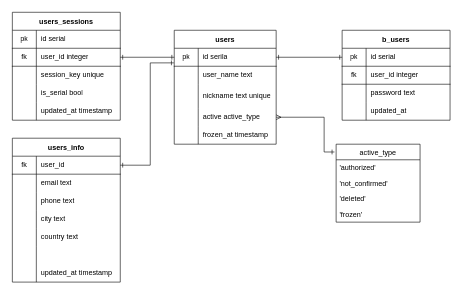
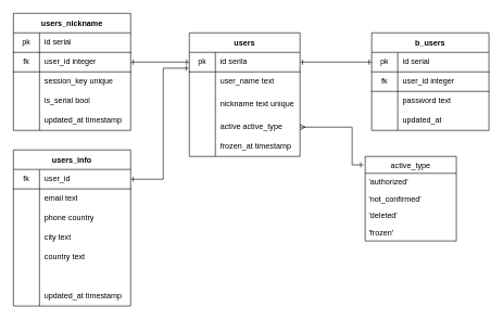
  <mxCell id="0" />
  <mxCell id="1" parent="0" />
  <mxCell id="2" value="users" style="shape=table;startSize=30;container=1;collapsible=0;childLayout=tableLayout;fixedRows=1;rowLines=0;fontStyle=1;align=center;pointerEvents=1;" parent="1" vertex="1"><mxGeometry x="290" y="50" width="170" height="190" as="geometry" /></mxCell>
  <mxCell id="3" value="" style="shape=partialRectangle;html=1;whiteSpace=wrap;collapsible=0;dropTarget=0;pointerEvents=1;fillColor=none;top=0;left=0;bottom=1;right=0;points=[[0,0.5],[1,0.5]];portConstraint=eastwest;" parent="2" vertex="1"><mxGeometry y="30" width="170" height="30" as="geometry" /></mxCell>
  <mxCell id="4" value="pk" style="shape=partialRectangle;html=1;whiteSpace=wrap;connectable=0;fillColor=none;top=0;left=0;bottom=0;right=0;overflow=hidden;pointerEvents=1;" parent="3" vertex="1"><mxGeometry width="40" height="30" as="geometry"><mxRectangle width="40" height="30" as="alternateBounds" /></mxGeometry></mxCell>
  <mxCell id="5" value="id serila" style="shape=partialRectangle;html=1;whiteSpace=wrap;connectable=0;fillColor=none;top=0;left=0;bottom=0;right=0;align=left;spacingLeft=6;overflow=hidden;pointerEvents=1;" parent="3" vertex="1"><mxGeometry x="40" width="130" height="30" as="geometry"><mxRectangle width="130" height="30" as="alternateBounds" /></mxGeometry></mxCell>
  <mxCell id="6" value="" style="shape=partialRectangle;html=1;whiteSpace=wrap;collapsible=0;dropTarget=0;pointerEvents=1;fillColor=none;top=0;left=0;bottom=0;right=0;points=[[0,0.5],[1,0.5]];portConstraint=eastwest;" parent="2" vertex="1"><mxGeometry y="60" width="170" height="30" as="geometry" /></mxCell>
  <mxCell id="7" value="" style="shape=partialRectangle;html=1;whiteSpace=wrap;connectable=0;fillColor=none;top=0;left=0;bottom=0;right=0;overflow=hidden;pointerEvents=1;" parent="6" vertex="1"><mxGeometry width="40" height="30" as="geometry"><mxRectangle width="40" height="30" as="alternateBounds" /></mxGeometry></mxCell>
  <mxCell id="8" value="user_name text" style="shape=partialRectangle;html=1;whiteSpace=wrap;connectable=0;fillColor=none;top=0;left=0;bottom=0;right=0;align=left;spacingLeft=6;overflow=hidden;pointerEvents=1;" parent="6" vertex="1"><mxGeometry x="40" width="130" height="30" as="geometry"><mxRectangle width="130" height="30" as="alternateBounds" /></mxGeometry></mxCell>
  <mxCell id="9" style="shape=partialRectangle;html=1;whiteSpace=wrap;collapsible=0;dropTarget=0;pointerEvents=1;fillColor=none;top=0;left=0;bottom=0;right=0;points=[[0,0.5],[1,0.5]];portConstraint=eastwest;" parent="2" vertex="1"><mxGeometry y="90" width="170" height="40" as="geometry" /></mxCell>
  <mxCell id="10" style="shape=partialRectangle;html=1;whiteSpace=wrap;connectable=0;fillColor=none;top=0;left=0;bottom=0;right=0;overflow=hidden;pointerEvents=1;" parent="9" vertex="1"><mxGeometry width="40" height="40" as="geometry"><mxRectangle width="40" height="40" as="alternateBounds" /></mxGeometry></mxCell>
  <mxCell id="11" value="nickname text unique" style="shape=partialRectangle;html=1;whiteSpace=wrap;connectable=0;fillColor=none;top=0;left=0;bottom=0;right=0;align=left;spacingLeft=6;overflow=hidden;pointerEvents=1;" parent="9" vertex="1"><mxGeometry x="40" width="130" height="40" as="geometry"><mxRectangle width="130" height="40" as="alternateBounds" /></mxGeometry></mxCell>
  <mxCell id="12" style="shape=partialRectangle;html=1;whiteSpace=wrap;collapsible=0;dropTarget=0;pointerEvents=1;fillColor=none;top=0;left=0;bottom=0;right=0;points=[[0,0.5],[1,0.5]];portConstraint=eastwest;" parent="2" vertex="1"><mxGeometry y="130" width="170" height="30" as="geometry" /></mxCell>
  <mxCell id="13" style="shape=partialRectangle;html=1;whiteSpace=wrap;connectable=0;fillColor=none;top=0;left=0;bottom=0;right=0;overflow=hidden;pointerEvents=1;" parent="12" vertex="1"><mxGeometry width="40" height="30" as="geometry"><mxRectangle width="40" height="30" as="alternateBounds" /></mxGeometry></mxCell>
  <mxCell id="14" value="active active_type" style="shape=partialRectangle;html=1;whiteSpace=wrap;connectable=0;fillColor=none;top=0;left=0;bottom=0;right=0;align=left;spacingLeft=6;overflow=hidden;pointerEvents=1;" parent="12" vertex="1"><mxGeometry x="40" width="130" height="30" as="geometry"><mxRectangle width="130" height="30" as="alternateBounds" /></mxGeometry></mxCell>
  <mxCell id="15" style="shape=partialRectangle;html=1;whiteSpace=wrap;collapsible=0;dropTarget=0;pointerEvents=1;fillColor=none;top=0;left=0;bottom=0;right=0;points=[[0,0.5],[1,0.5]];portConstraint=eastwest;" parent="2" vertex="1"><mxGeometry y="160" width="170" height="30" as="geometry" /></mxCell>
  <mxCell id="16" style="shape=partialRectangle;html=1;whiteSpace=wrap;connectable=0;fillColor=none;top=0;left=0;bottom=0;right=0;overflow=hidden;pointerEvents=1;" parent="15" vertex="1"><mxGeometry width="40" height="30" as="geometry"><mxRectangle width="40" height="30" as="alternateBounds" /></mxGeometry></mxCell>
  <mxCell id="17" value="frozen_at timestamp" style="shape=partialRectangle;html=1;whiteSpace=wrap;connectable=0;fillColor=none;top=0;left=0;bottom=0;right=0;align=left;spacingLeft=6;overflow=hidden;pointerEvents=1;" parent="15" vertex="1"><mxGeometry x="40" width="130" height="30" as="geometry"><mxRectangle width="130" height="30" as="alternateBounds" /></mxGeometry></mxCell>
  <mxCell id="18" style="edgeStyle=orthogonalEdgeStyle;rounded=0;orthogonalLoop=1;jettySize=auto;html=1;exitX=0;exitY=0.5;exitDx=0;exitDy=0;entryX=1;entryY=0.5;entryDx=0;entryDy=0;startArrow=ERone;startFill=0;endArrow=ERone;endFill=0;" parent="1" source="20" target="3" edge="1"><mxGeometry relative="1" as="geometry" /></mxCell>
  <mxCell id="19" value="b_users" style="shape=table;startSize=30;container=1;collapsible=0;childLayout=tableLayout;fixedRows=1;rowLines=0;fontStyle=1;align=center;pointerEvents=1;" parent="1" vertex="1"><mxGeometry x="570" y="50" width="180" height="150" as="geometry" /></mxCell>
  <mxCell id="20" style="shape=partialRectangle;html=1;whiteSpace=wrap;collapsible=0;dropTarget=0;pointerEvents=1;fillColor=none;top=0;left=0;bottom=1;right=0;points=[[0,0.5],[1,0.5]];portConstraint=eastwest;" vertex="1" parent="19"><mxGeometry y="30" width="180" height="30" as="geometry" /></mxCell>
  <mxCell id="21" value="pk" style="shape=partialRectangle;html=1;whiteSpace=wrap;connectable=0;fillColor=none;top=0;left=0;bottom=0;right=0;overflow=hidden;pointerEvents=1;" vertex="1" parent="20"><mxGeometry width="40" height="30" as="geometry"><mxRectangle width="40" height="30" as="alternateBounds" /></mxGeometry></mxCell>
  <mxCell id="22" value="id serial" style="shape=partialRectangle;html=1;whiteSpace=wrap;connectable=0;fillColor=none;top=0;left=0;bottom=0;right=0;align=left;spacingLeft=6;overflow=hidden;pointerEvents=1;" vertex="1" parent="20"><mxGeometry x="40" width="140" height="30" as="geometry"><mxRectangle width="140" height="30" as="alternateBounds" /></mxGeometry></mxCell>
  <mxCell id="23" value="" style="shape=partialRectangle;html=1;whiteSpace=wrap;collapsible=0;dropTarget=0;pointerEvents=1;fillColor=none;top=0;left=0;bottom=1;right=0;points=[[0,0.5],[1,0.5]];portConstraint=eastwest;" parent="19" vertex="1"><mxGeometry y="60" width="180" height="30" as="geometry" /></mxCell>
  <mxCell id="24" value="fk" style="shape=partialRectangle;html=1;whiteSpace=wrap;connectable=0;fillColor=none;top=0;left=0;bottom=0;right=0;overflow=hidden;pointerEvents=1;" parent="23" vertex="1"><mxGeometry width="40" height="30" as="geometry"><mxRectangle width="40" height="30" as="alternateBounds" /></mxGeometry></mxCell>
  <mxCell id="25" value="user_id integer" style="shape=partialRectangle;html=1;whiteSpace=wrap;connectable=0;fillColor=none;top=0;left=0;bottom=0;right=0;align=left;spacingLeft=6;overflow=hidden;pointerEvents=1;" parent="23" vertex="1"><mxGeometry x="40" width="140" height="30" as="geometry"><mxRectangle width="140" height="30" as="alternateBounds" /></mxGeometry></mxCell>
  <mxCell id="26" value="" style="shape=partialRectangle;html=1;whiteSpace=wrap;collapsible=0;dropTarget=0;pointerEvents=1;fillColor=none;top=0;left=0;bottom=0;right=0;points=[[0,0.5],[1,0.5]];portConstraint=eastwest;" parent="19" vertex="1"><mxGeometry y="90" width="180" height="30" as="geometry" /></mxCell>
  <mxCell id="27" value="" style="shape=partialRectangle;html=1;whiteSpace=wrap;connectable=0;fillColor=none;top=0;left=0;bottom=0;right=0;overflow=hidden;pointerEvents=1;" parent="26" vertex="1"><mxGeometry width="40" height="30" as="geometry"><mxRectangle width="40" height="30" as="alternateBounds" /></mxGeometry></mxCell>
  <mxCell id="28" value="password text" style="shape=partialRectangle;html=1;whiteSpace=wrap;connectable=0;fillColor=none;top=0;left=0;bottom=0;right=0;align=left;spacingLeft=6;overflow=hidden;pointerEvents=1;" parent="26" vertex="1"><mxGeometry x="40" width="140" height="30" as="geometry"><mxRectangle width="140" height="30" as="alternateBounds" /></mxGeometry></mxCell>
  <mxCell id="29" style="shape=partialRectangle;html=1;whiteSpace=wrap;collapsible=0;dropTarget=0;pointerEvents=1;fillColor=none;top=0;left=0;bottom=0;right=0;points=[[0,0.5],[1,0.5]];portConstraint=eastwest;" parent="19" vertex="1"><mxGeometry y="120" width="180" height="30" as="geometry" /></mxCell>
  <mxCell id="30" style="shape=partialRectangle;html=1;whiteSpace=wrap;connectable=0;fillColor=none;top=0;left=0;bottom=0;right=0;overflow=hidden;pointerEvents=1;" parent="29" vertex="1"><mxGeometry width="40" height="30" as="geometry"><mxRectangle width="40" height="30" as="alternateBounds" /></mxGeometry></mxCell>
  <mxCell id="31" value="updated_at" style="shape=partialRectangle;html=1;whiteSpace=wrap;connectable=0;fillColor=none;top=0;left=0;bottom=0;right=0;align=left;spacingLeft=6;overflow=hidden;pointerEvents=1;" parent="29" vertex="1"><mxGeometry x="40" width="140" height="30" as="geometry"><mxRectangle width="140" height="30" as="alternateBounds" /></mxGeometry></mxCell>
  <mxCell id="32" style="edgeStyle=orthogonalEdgeStyle;rounded=0;orthogonalLoop=1;jettySize=auto;html=1;exitX=-0.02;exitY=0.1;exitDx=0;exitDy=0;entryX=1;entryY=0.5;entryDx=0;entryDy=0;exitPerimeter=0;startArrow=ERone;startFill=0;endArrow=ERmany;endFill=0;" parent="1" source="33" target="12" edge="1"><mxGeometry relative="1" as="geometry"><mxPoint x="608.6" y="226.25" as="sourcePoint" /><Array as="points"><mxPoint x="540" y="253" /><mxPoint x="540" y="195" /></Array></mxGeometry></mxCell>
  <mxCell id="33" value="active_type" style="swimlane;fontStyle=0;childLayout=stackLayout;horizontal=1;startSize=26;horizontalStack=0;resizeParent=1;resizeParentMax=0;resizeLast=0;collapsible=1;marginBottom=0;" parent="1" vertex="1"><mxGeometry x="560" y="240" width="140" height="130" as="geometry" /></mxCell>
  <mxCell id="34" value="'authorized'" style="text;strokeColor=none;fillColor=none;align=left;verticalAlign=top;spacingLeft=4;spacingRight=4;overflow=hidden;rotatable=0;points=[[0,0.5],[1,0.5]];portConstraint=eastwest;" parent="33" vertex="1"><mxGeometry y="26" width="140" height="26" as="geometry" /></mxCell>
  <mxCell id="35" value="'not_confirmed'" style="text;strokeColor=none;fillColor=none;align=left;verticalAlign=top;spacingLeft=4;spacingRight=4;overflow=hidden;rotatable=0;points=[[0,0.5],[1,0.5]];portConstraint=eastwest;" parent="33" vertex="1"><mxGeometry y="52" width="140" height="26" as="geometry" /></mxCell>
  <mxCell id="36" value="'deleted'" style="text;strokeColor=none;fillColor=none;align=left;verticalAlign=top;spacingLeft=4;spacingRight=4;overflow=hidden;rotatable=0;points=[[0,0.5],[1,0.5]];portConstraint=eastwest;" parent="33" vertex="1"><mxGeometry y="78" width="140" height="26" as="geometry" /></mxCell>
  <mxCell id="37" value="'frozen'" style="text;strokeColor=none;fillColor=none;align=left;verticalAlign=top;spacingLeft=4;spacingRight=4;overflow=hidden;rotatable=0;points=[[0,0.5],[1,0.5]];portConstraint=eastwest;" parent="33" vertex="1"><mxGeometry y="104" width="140" height="26" as="geometry" /></mxCell>
- <mxCell id="38" value="users_sessions" style="shape=table;startSize=30;container=1;collapsible=0;childLayout=tableLayout;fixedRows=1;rowLines=0;fontStyle=1;align=center;pointerEvents=1;" parent="1" vertex="1"><mxGeometry x="20" y="20" width="180" height="180" as="geometry" /></mxCell>
+ <mxCell id="38" value="users_nickname" style="shape=table;startSize=30;container=1;collapsible=0;childLayout=tableLayout;fixedRows=1;rowLines=0;fontStyle=1;align=center;pointerEvents=1;" parent="1" vertex="1"><mxGeometry x="20" y="20" width="180" height="180" as="geometry" /></mxCell>
  <mxCell id="39" style="shape=partialRectangle;html=1;whiteSpace=wrap;collapsible=0;dropTarget=0;pointerEvents=1;fillColor=none;top=0;left=0;bottom=1;right=0;points=[[0,0.5],[1,0.5]];portConstraint=eastwest;" vertex="1" parent="38"><mxGeometry y="30" width="180" height="30" as="geometry" /></mxCell>
  <mxCell id="40" value="pk" style="shape=partialRectangle;html=1;whiteSpace=wrap;connectable=0;fillColor=none;top=0;left=0;bottom=0;right=0;overflow=hidden;pointerEvents=1;" vertex="1" parent="39"><mxGeometry width="40" height="30" as="geometry"><mxRectangle width="40" height="30" as="alternateBounds" /></mxGeometry></mxCell>
  <mxCell id="41" value="id serial" style="shape=partialRectangle;html=1;whiteSpace=wrap;connectable=0;fillColor=none;top=0;left=0;bottom=0;right=0;align=left;spacingLeft=6;overflow=hidden;pointerEvents=1;" vertex="1" parent="39"><mxGeometry x="40" width="140" height="30" as="geometry"><mxRectangle width="140" height="30" as="alternateBounds" /></mxGeometry></mxCell>
  <mxCell id="42" value="" style="shape=partialRectangle;html=1;whiteSpace=wrap;collapsible=0;dropTarget=0;pointerEvents=1;fillColor=none;top=0;left=0;bottom=1;right=0;points=[[0,0.5],[1,0.5]];portConstraint=eastwest;" parent="38" vertex="1"><mxGeometry y="60" width="180" height="30" as="geometry" /></mxCell>
  <mxCell id="43" value="fk" style="shape=partialRectangle;html=1;whiteSpace=wrap;connectable=0;fillColor=none;top=0;left=0;bottom=0;right=0;overflow=hidden;pointerEvents=1;" parent="42" vertex="1"><mxGeometry width="40" height="30" as="geometry"><mxRectangle width="40" height="30" as="alternateBounds" /></mxGeometry></mxCell>
  <mxCell id="44" value="user_id integer" style="shape=partialRectangle;html=1;whiteSpace=wrap;connectable=0;fillColor=none;top=0;left=0;bottom=0;right=0;align=left;spacingLeft=6;overflow=hidden;pointerEvents=1;" parent="42" vertex="1"><mxGeometry x="40" width="140" height="30" as="geometry"><mxRectangle width="140" height="30" as="alternateBounds" /></mxGeometry></mxCell>
  <mxCell id="45" value="" style="shape=partialRectangle;html=1;whiteSpace=wrap;collapsible=0;dropTarget=0;pointerEvents=1;fillColor=none;top=0;left=0;bottom=0;right=0;points=[[0,0.5],[1,0.5]];portConstraint=eastwest;" parent="38" vertex="1"><mxGeometry y="90" width="180" height="30" as="geometry" /></mxCell>
  <mxCell id="46" value="" style="shape=partialRectangle;html=1;whiteSpace=wrap;connectable=0;fillColor=none;top=0;left=0;bottom=0;right=0;overflow=hidden;pointerEvents=1;" parent="45" vertex="1"><mxGeometry width="40" height="30" as="geometry"><mxRectangle width="40" height="30" as="alternateBounds" /></mxGeometry></mxCell>
  <mxCell id="47" value="session_key unique" style="shape=partialRectangle;html=1;whiteSpace=wrap;connectable=0;fillColor=none;top=0;left=0;bottom=0;right=0;align=left;spacingLeft=6;overflow=hidden;pointerEvents=1;" parent="45" vertex="1"><mxGeometry x="40" width="140" height="30" as="geometry"><mxRectangle width="140" height="30" as="alternateBounds" /></mxGeometry></mxCell>
  <mxCell id="48" value="" style="shape=partialRectangle;html=1;whiteSpace=wrap;collapsible=0;dropTarget=0;pointerEvents=1;fillColor=none;top=0;left=0;bottom=0;right=0;points=[[0,0.5],[1,0.5]];portConstraint=eastwest;" parent="38" vertex="1"><mxGeometry y="120" width="180" height="30" as="geometry" /></mxCell>
  <mxCell id="49" value="" style="shape=partialRectangle;html=1;whiteSpace=wrap;connectable=0;fillColor=none;top=0;left=0;bottom=0;right=0;overflow=hidden;pointerEvents=1;" parent="48" vertex="1"><mxGeometry width="40" height="30" as="geometry"><mxRectangle width="40" height="30" as="alternateBounds" /></mxGeometry></mxCell>
  <mxCell id="50" value="is_serial bool" style="shape=partialRectangle;html=1;whiteSpace=wrap;connectable=0;fillColor=none;top=0;left=0;bottom=0;right=0;align=left;spacingLeft=6;overflow=hidden;pointerEvents=1;" parent="48" vertex="1"><mxGeometry x="40" width="140" height="30" as="geometry"><mxRectangle width="140" height="30" as="alternateBounds" /></mxGeometry></mxCell>
  <mxCell id="51" style="shape=partialRectangle;html=1;whiteSpace=wrap;collapsible=0;dropTarget=0;pointerEvents=1;fillColor=none;top=0;left=0;bottom=0;right=0;points=[[0,0.5],[1,0.5]];portConstraint=eastwest;" parent="38" vertex="1"><mxGeometry y="150" width="180" height="30" as="geometry" /></mxCell>
  <mxCell id="52" style="shape=partialRectangle;html=1;whiteSpace=wrap;connectable=0;fillColor=none;top=0;left=0;bottom=0;right=0;overflow=hidden;pointerEvents=1;" parent="51" vertex="1"><mxGeometry width="40" height="30" as="geometry"><mxRectangle width="40" height="30" as="alternateBounds" /></mxGeometry></mxCell>
  <mxCell id="53" value="updated_at timestamp" style="shape=partialRectangle;html=1;whiteSpace=wrap;connectable=0;fillColor=none;top=0;left=0;bottom=0;right=0;align=left;spacingLeft=6;overflow=hidden;pointerEvents=1;" parent="51" vertex="1"><mxGeometry x="40" width="140" height="30" as="geometry"><mxRectangle width="140" height="30" as="alternateBounds" /></mxGeometry></mxCell>
  <mxCell id="54" style="edgeStyle=orthogonalEdgeStyle;rounded=0;orthogonalLoop=1;jettySize=auto;html=1;exitX=1;exitY=0.5;exitDx=0;exitDy=0;entryX=0;entryY=0.5;entryDx=0;entryDy=0;startArrow=ERone;startFill=0;endArrow=ERone;endFill=0;" parent="1" source="42" target="3" edge="1"><mxGeometry relative="1" as="geometry" /></mxCell>
  <mxCell id="55" value="users_info" style="shape=table;startSize=30;container=1;collapsible=0;childLayout=tableLayout;fixedRows=1;rowLines=0;fontStyle=1;align=center;pointerEvents=1;" parent="1" vertex="1"><mxGeometry x="20" y="230" width="180" height="240" as="geometry" /></mxCell>
  <mxCell id="56" value="" style="shape=partialRectangle;html=1;whiteSpace=wrap;collapsible=0;dropTarget=0;pointerEvents=1;fillColor=none;top=0;left=0;bottom=1;right=0;points=[[0,0.5],[1,0.5]];portConstraint=eastwest;" parent="55" vertex="1"><mxGeometry y="30" width="180" height="30" as="geometry" /></mxCell>
  <mxCell id="57" value="fk" style="shape=partialRectangle;html=1;whiteSpace=wrap;connectable=0;fillColor=none;top=0;left=0;bottom=0;right=0;overflow=hidden;pointerEvents=1;" parent="56" vertex="1"><mxGeometry width="40" height="30" as="geometry"><mxRectangle width="40" height="30" as="alternateBounds" /></mxGeometry></mxCell>
  <mxCell id="58" value="user_id" style="shape=partialRectangle;html=1;whiteSpace=wrap;connectable=0;fillColor=none;top=0;left=0;bottom=0;right=0;align=left;spacingLeft=6;overflow=hidden;pointerEvents=1;" parent="56" vertex="1"><mxGeometry x="40" width="140" height="30" as="geometry"><mxRectangle width="140" height="30" as="alternateBounds" /></mxGeometry></mxCell>
  <mxCell id="59" value="" style="shape=partialRectangle;html=1;whiteSpace=wrap;collapsible=0;dropTarget=0;pointerEvents=1;fillColor=none;top=0;left=0;bottom=0;right=0;points=[[0,0.5],[1,0.5]];portConstraint=eastwest;" parent="55" vertex="1"><mxGeometry y="60" width="180" height="30" as="geometry" /></mxCell>
  <mxCell id="60" value="" style="shape=partialRectangle;html=1;whiteSpace=wrap;connectable=0;fillColor=none;top=0;left=0;bottom=0;right=0;overflow=hidden;pointerEvents=1;" parent="59" vertex="1"><mxGeometry width="40" height="30" as="geometry"><mxRectangle width="40" height="30" as="alternateBounds" /></mxGeometry></mxCell>
  <mxCell id="61" value="email text" style="shape=partialRectangle;html=1;whiteSpace=wrap;connectable=0;fillColor=none;top=0;left=0;bottom=0;right=0;align=left;spacingLeft=6;overflow=hidden;pointerEvents=1;" parent="59" vertex="1"><mxGeometry x="40" width="140" height="30" as="geometry"><mxRectangle width="140" height="30" as="alternateBounds" /></mxGeometry></mxCell>
  <mxCell id="62" value="" style="shape=partialRectangle;html=1;whiteSpace=wrap;collapsible=0;dropTarget=0;pointerEvents=1;fillColor=none;top=0;left=0;bottom=0;right=0;points=[[0,0.5],[1,0.5]];portConstraint=eastwest;" parent="55" vertex="1"><mxGeometry y="90" width="180" height="30" as="geometry" /></mxCell>
  <mxCell id="63" value="" style="shape=partialRectangle;html=1;whiteSpace=wrap;connectable=0;fillColor=none;top=0;left=0;bottom=0;right=0;overflow=hidden;pointerEvents=1;" parent="62" vertex="1"><mxGeometry width="40" height="30" as="geometry"><mxRectangle width="40" height="30" as="alternateBounds" /></mxGeometry></mxCell>
- <mxCell id="64" value="phone text" style="shape=partialRectangle;html=1;whiteSpace=wrap;connectable=0;fillColor=none;top=0;left=0;bottom=0;right=0;align=left;spacingLeft=6;overflow=hidden;pointerEvents=1;" parent="62" vertex="1"><mxGeometry x="40" width="140" height="30" as="geometry"><mxRectangle width="140" height="30" as="alternateBounds" /></mxGeometry></mxCell>
+ <mxCell id="64" value="phone country" style="shape=partialRectangle;html=1;whiteSpace=wrap;connectable=0;fillColor=none;top=0;left=0;bottom=0;right=0;align=left;spacingLeft=6;overflow=hidden;pointerEvents=1;" parent="62" vertex="1"><mxGeometry x="40" width="140" height="30" as="geometry"><mxRectangle width="140" height="30" as="alternateBounds" /></mxGeometry></mxCell>
  <mxCell id="65" style="shape=partialRectangle;html=1;whiteSpace=wrap;collapsible=0;dropTarget=0;pointerEvents=1;fillColor=none;top=0;left=0;bottom=0;right=0;points=[[0,0.5],[1,0.5]];portConstraint=eastwest;" parent="55" vertex="1"><mxGeometry y="120" width="180" height="30" as="geometry" /></mxCell>
  <mxCell id="66" style="shape=partialRectangle;html=1;whiteSpace=wrap;connectable=0;fillColor=none;top=0;left=0;bottom=0;right=0;overflow=hidden;pointerEvents=1;" parent="65" vertex="1"><mxGeometry width="40" height="30" as="geometry"><mxRectangle width="40" height="30" as="alternateBounds" /></mxGeometry></mxCell>
  <mxCell id="67" value="city text" style="shape=partialRectangle;html=1;whiteSpace=wrap;connectable=0;fillColor=none;top=0;left=0;bottom=0;right=0;align=left;spacingLeft=6;overflow=hidden;pointerEvents=1;" parent="65" vertex="1"><mxGeometry x="40" width="140" height="30" as="geometry"><mxRectangle width="140" height="30" as="alternateBounds" /></mxGeometry></mxCell>
  <mxCell id="68" style="shape=partialRectangle;html=1;whiteSpace=wrap;collapsible=0;dropTarget=0;pointerEvents=1;fillColor=none;top=0;left=0;bottom=0;right=0;points=[[0,0.5],[1,0.5]];portConstraint=eastwest;" parent="55" vertex="1"><mxGeometry y="150" width="180" height="30" as="geometry" /></mxCell>
  <mxCell id="69" style="shape=partialRectangle;html=1;whiteSpace=wrap;connectable=0;fillColor=none;top=0;left=0;bottom=0;right=0;overflow=hidden;pointerEvents=1;" parent="68" vertex="1"><mxGeometry width="40" height="30" as="geometry"><mxRectangle width="40" height="30" as="alternateBounds" /></mxGeometry></mxCell>
  <mxCell id="70" value="country text" style="shape=partialRectangle;html=1;whiteSpace=wrap;connectable=0;fillColor=none;top=0;left=0;bottom=0;right=0;align=left;spacingLeft=6;overflow=hidden;pointerEvents=1;" parent="68" vertex="1"><mxGeometry x="40" width="140" height="30" as="geometry"><mxRectangle width="140" height="30" as="alternateBounds" /></mxGeometry></mxCell>
  <mxCell id="71" style="shape=partialRectangle;html=1;whiteSpace=wrap;collapsible=0;dropTarget=0;pointerEvents=1;fillColor=none;top=0;left=0;bottom=0;right=0;points=[[0,0.5],[1,0.5]];portConstraint=eastwest;" parent="55" vertex="1"><mxGeometry y="180" width="180" height="30" as="geometry" /></mxCell>
  <mxCell id="72" style="shape=partialRectangle;html=1;whiteSpace=wrap;connectable=0;fillColor=none;top=0;left=0;bottom=0;right=0;overflow=hidden;pointerEvents=1;" parent="71" vertex="1"><mxGeometry width="40" height="30" as="geometry"><mxRectangle width="40" height="30" as="alternateBounds" /></mxGeometry></mxCell>
  <mxCell id="73" style="shape=partialRectangle;html=1;whiteSpace=wrap;collapsible=0;dropTarget=0;pointerEvents=1;fillColor=none;top=0;left=0;bottom=0;right=0;points=[[0,0.5],[1,0.5]];portConstraint=eastwest;" parent="55" vertex="1"><mxGeometry y="210" width="180" height="30" as="geometry" /></mxCell>
  <mxCell id="74" style="shape=partialRectangle;html=1;whiteSpace=wrap;connectable=0;fillColor=none;top=0;left=0;bottom=0;right=0;overflow=hidden;pointerEvents=1;" parent="73" vertex="1"><mxGeometry width="40" height="30" as="geometry"><mxRectangle width="40" height="30" as="alternateBounds" /></mxGeometry></mxCell>
  <mxCell id="75" value="updated_at timestamp" style="shape=partialRectangle;html=1;whiteSpace=wrap;connectable=0;fillColor=none;top=0;left=0;bottom=0;right=0;align=left;spacingLeft=6;overflow=hidden;pointerEvents=1;" parent="73" vertex="1"><mxGeometry x="40" width="140" height="30" as="geometry"><mxRectangle width="140" height="30" as="alternateBounds" /></mxGeometry></mxCell>
  <mxCell id="76" style="edgeStyle=orthogonalEdgeStyle;rounded=0;orthogonalLoop=1;jettySize=auto;html=1;exitX=1;exitY=0.5;exitDx=0;exitDy=0;startArrow=ERone;startFill=0;endArrow=ERone;endFill=0;entryX=-0.004;entryY=0.812;entryDx=0;entryDy=0;entryPerimeter=0;" parent="1" source="56" target="3" edge="1"><mxGeometry relative="1" as="geometry"><mxPoint x="280" y="95" as="targetPoint" /><Array as="points"><mxPoint x="250" y="275" /><mxPoint x="250" y="104" /><mxPoint x="289" y="104" /></Array></mxGeometry></mxCell>
